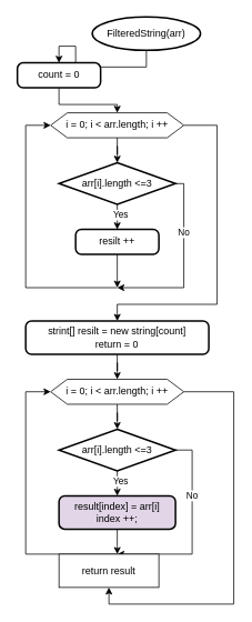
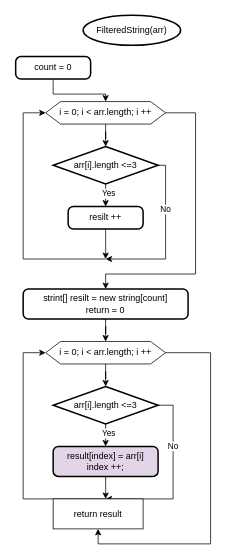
  <mxCell id="0" />
  <mxCell id="1" parent="0" />
- <mxCell id="2" style="edgeStyle=orthogonalEdgeStyle;rounded=0;orthogonalLoop=1;jettySize=auto;html=1;entryX=0.5;entryY=0;entryDx=0;entryDy=0;" edge="1" parent="1" source="3" target="5"><mxGeometry relative="1" as="geometry" /></mxCell>
  <mxCell id="3" value="FilteredString(arr)" style="strokeWidth=2;html=1;shape=mxgraph.flowchart.start_1;whiteSpace=wrap;" vertex="1" parent="1"><mxGeometry x="110" y="20" width="130" height="40" as="geometry" /></mxCell>
  <mxCell id="4" value="" style="edgeStyle=orthogonalEdgeStyle;rounded=0;orthogonalLoop=1;jettySize=auto;html=1;" edge="1" parent="1" source="5" target="8"><mxGeometry relative="1" as="geometry" /></mxCell>
  <mxCell id="5" value="count = 0" style="rounded=1;whiteSpace=wrap;html=1;absoluteArcSize=1;arcSize=14;strokeWidth=2;" vertex="1" parent="1"><mxGeometry x="20" y="75" width="100" height="30" as="geometry" /></mxCell>
  <mxCell id="6" value="" style="edgeStyle=orthogonalEdgeStyle;rounded=0;orthogonalLoop=1;jettySize=auto;html=1;" edge="1" parent="1" source="8" target="14"><mxGeometry relative="1" as="geometry" /></mxCell>
  <mxCell id="7" style="edgeStyle=orthogonalEdgeStyle;rounded=0;orthogonalLoop=1;jettySize=auto;html=1;entryX=0.5;entryY=0;entryDx=0;entryDy=0;" edge="1" parent="1" source="8" target="18"><mxGeometry relative="1" as="geometry"><Array as="points"><mxPoint x="260" y="150" /><mxPoint x="260" y="365" /><mxPoint x="140" y="365" /></Array></mxGeometry></mxCell>
  <mxCell id="8" value="i = 0; i &amp;lt; arr.length; i ++" style="shape=hexagon;perimeter=hexagonPerimeter2;whiteSpace=wrap;html=1;fixedSize=1;" vertex="1" parent="1"><mxGeometry x="60" y="135" width="160" height="30" as="geometry" /></mxCell>
  <mxCell id="9" value="" style="edgeStyle=orthogonalEdgeStyle;rounded=0;orthogonalLoop=1;jettySize=auto;html=1;" edge="1" parent="1" source="14" target="16"><mxGeometry relative="1" as="geometry" /></mxCell>
  <mxCell id="10" value="Yes&lt;br&gt;" style="edgeLabel;html=1;align=center;verticalAlign=middle;resizable=0;points=[];" vertex="1" connectable="0" parent="9"><mxGeometry x="0.273" y="3" relative="1" as="geometry"><mxPoint as="offset" /></mxGeometry></mxCell>
  <mxCell id="11" style="edgeStyle=orthogonalEdgeStyle;rounded=0;orthogonalLoop=1;jettySize=auto;html=1;" edge="1" parent="1" source="14"><mxGeometry relative="1" as="geometry"><mxPoint x="140" y="345" as="targetPoint" /><Array as="points"><mxPoint x="220" y="220" /><mxPoint x="220" y="345" /></Array></mxGeometry></mxCell>
  <mxCell id="12" value="No&lt;br&gt;" style="edgeLabel;html=1;align=center;verticalAlign=middle;resizable=0;points=[];" vertex="1" connectable="0" parent="11"><mxGeometry x="-0.372" y="-1" relative="1" as="geometry"><mxPoint as="offset" /></mxGeometry></mxCell>
  <mxCell id="13" style="edgeStyle=orthogonalEdgeStyle;rounded=0;orthogonalLoop=1;jettySize=auto;html=1;entryX=0;entryY=0.5;entryDx=0;entryDy=0;" edge="1" parent="1" target="8"><mxGeometry relative="1" as="geometry"><mxPoint x="10" y="265" as="targetPoint" /><mxPoint x="140" y="345" as="sourcePoint" /><Array as="points"><mxPoint x="30" y="345" /><mxPoint x="30" y="150" /></Array></mxGeometry></mxCell>
  <mxCell id="14" value="arr[i].length &amp;lt;=3" style="strokeWidth=2;html=1;shape=mxgraph.flowchart.decision;whiteSpace=wrap;" vertex="1" parent="1"><mxGeometry x="70" y="195" width="140" height="50" as="geometry" /></mxCell>
  <mxCell id="15" style="edgeStyle=orthogonalEdgeStyle;rounded=0;orthogonalLoop=1;jettySize=auto;html=1;" edge="1" parent="1" source="16"><mxGeometry relative="1" as="geometry"><mxPoint x="140" y="345" as="targetPoint" /></mxGeometry></mxCell>
  <mxCell id="16" value="resilt ++" style="rounded=1;whiteSpace=wrap;html=1;absoluteArcSize=1;arcSize=14;strokeWidth=2;" vertex="1" parent="1"><mxGeometry x="90" y="275" width="100" height="30" as="geometry" /></mxCell>
  <mxCell id="17" value="" style="edgeStyle=orthogonalEdgeStyle;rounded=0;orthogonalLoop=1;jettySize=auto;html=1;entryX=0.5;entryY=0;entryDx=0;entryDy=0;" edge="1" parent="1" source="18" target="21"><mxGeometry relative="1" as="geometry" /></mxCell>
  <mxCell id="18" value="strint[] resilt = new string[count]&lt;br&gt;return = 0" style="rounded=1;whiteSpace=wrap;html=1;absoluteArcSize=1;arcSize=14;strokeWidth=2;" vertex="1" parent="1"><mxGeometry x="30" y="385" width="220" height="40" as="geometry" /></mxCell>
  <mxCell id="19" value="" style="edgeStyle=orthogonalEdgeStyle;rounded=0;orthogonalLoop=1;jettySize=auto;html=1;" edge="1" parent="1" source="21" target="27"><mxGeometry relative="1" as="geometry" /></mxCell>
  <mxCell id="20" value="" style="edgeStyle=orthogonalEdgeStyle;rounded=0;orthogonalLoop=1;jettySize=auto;html=1;" edge="1" parent="1" source="21" target="30"><mxGeometry relative="1" as="geometry"><Array as="points"><mxPoint x="280" y="470" /><mxPoint x="280" y="725" /></Array></mxGeometry></mxCell>
  <mxCell id="21" value="i = 0; i &amp;lt; arr.length; i ++" style="shape=hexagon;perimeter=hexagonPerimeter2;whiteSpace=wrap;html=1;fixedSize=1;" vertex="1" parent="1"><mxGeometry x="60" y="455" width="160" height="30" as="geometry" /></mxCell>
  <mxCell id="22" value="" style="edgeStyle=orthogonalEdgeStyle;rounded=0;orthogonalLoop=1;jettySize=auto;html=1;" edge="1" parent="1" source="27" target="29"><mxGeometry relative="1" as="geometry" /></mxCell>
  <mxCell id="23" value="Yes&lt;br&gt;" style="edgeLabel;html=1;align=center;verticalAlign=middle;resizable=0;points=[];" vertex="1" connectable="0" parent="22"><mxGeometry x="0.273" y="3" relative="1" as="geometry"><mxPoint as="offset" /></mxGeometry></mxCell>
  <mxCell id="24" style="edgeStyle=orthogonalEdgeStyle;rounded=0;orthogonalLoop=1;jettySize=auto;html=1;" edge="1" parent="1" source="27"><mxGeometry relative="1" as="geometry"><mxPoint x="140" y="665" as="targetPoint" /><Array as="points"><mxPoint x="230" y="540" /><mxPoint x="230" y="665" /></Array></mxGeometry></mxCell>
  <mxCell id="25" value="No&lt;br&gt;" style="edgeLabel;html=1;align=center;verticalAlign=middle;resizable=0;points=[];" vertex="1" connectable="0" parent="24"><mxGeometry x="-0.372" y="-1" relative="1" as="geometry"><mxPoint as="offset" /></mxGeometry></mxCell>
  <mxCell id="26" style="edgeStyle=orthogonalEdgeStyle;rounded=0;orthogonalLoop=1;jettySize=auto;html=1;entryX=0;entryY=0.5;entryDx=0;entryDy=0;" edge="1" parent="1" target="21"><mxGeometry relative="1" as="geometry"><mxPoint x="10" y="585" as="targetPoint" /><mxPoint x="140" y="665" as="sourcePoint" /><Array as="points"><mxPoint x="30" y="665" /><mxPoint x="30" y="470" /></Array></mxGeometry></mxCell>
  <mxCell id="27" value="arr[i].length &amp;lt;=3" style="strokeWidth=2;html=1;shape=mxgraph.flowchart.decision;whiteSpace=wrap;" vertex="1" parent="1"><mxGeometry x="70" y="515" width="140" height="50" as="geometry" /></mxCell>
  <mxCell id="28" style="edgeStyle=orthogonalEdgeStyle;rounded=0;orthogonalLoop=1;jettySize=auto;html=1;" edge="1" parent="1" source="29"><mxGeometry relative="1" as="geometry"><mxPoint x="140" y="665" as="targetPoint" /></mxGeometry></mxCell>
  <mxCell id="29" value="result[index] = arr[i]&lt;br&gt;index ++;" style="rounded=1;whiteSpace=wrap;html=1;absoluteArcSize=1;arcSize=14;strokeWidth=2;fillColor=#e1d5e7;" vertex="1" parent="1"><mxGeometry x="70" y="595" width="140" height="40" as="geometry" /></mxCell>
  <mxCell id="30" value="return result" style="whiteSpace=wrap;html=1;" vertex="1" parent="1"><mxGeometry x="70" y="665" width="120" height="40" as="geometry" /></mxCell>
